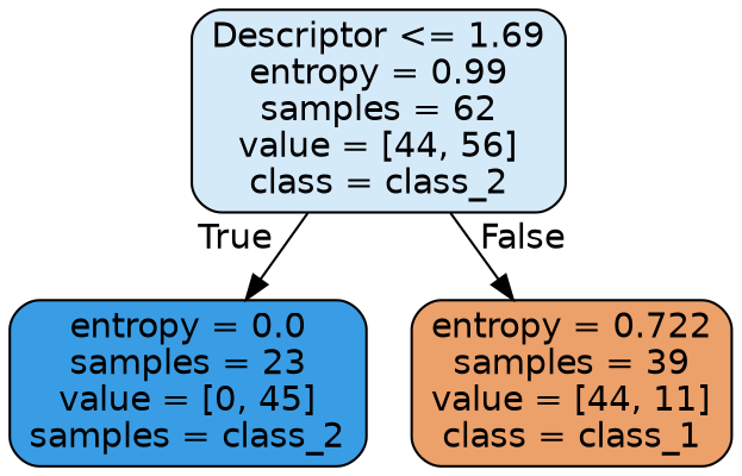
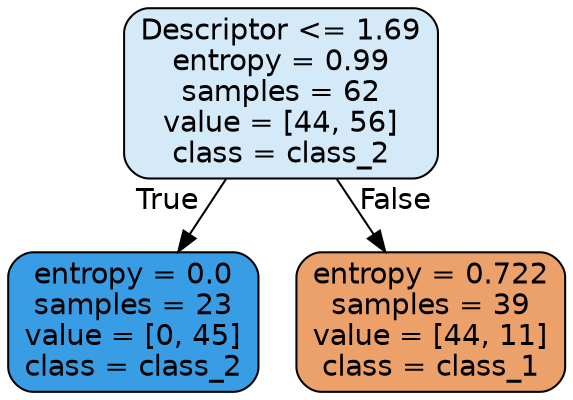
  digraph {
    node [color=black fontname=helvetica shape=box style="filled, rounded"]
    edge [fontname=helvetica labeldistance=2.5]
    n1 [fillcolor="#d5eaf9" label="Descriptor <= 1.69\nentropy = 0.99\nsamples = 62\nvalue = [44, 56]\nclass = class_2"]
-   n2 [fillcolor="#399de5" label="entropy = 0.0\nsamples = 23\nvalue = [0, 45]\nsamples = class_2"]
+   n2 [fillcolor="#399de5" label="entropy = 0.0\nsamples = 23\nvalue = [0, 45]\nclass = class_2"]
    n3 [fillcolor="#eca06a" label="entropy = 0.722\nsamples = 39\nvalue = [44, 11]\nclass = class_1"]
    n1 -> n2 [headlabel=True labelangle=45]
    n1 -> n3 [headlabel=False labelangle=-45]
  }
